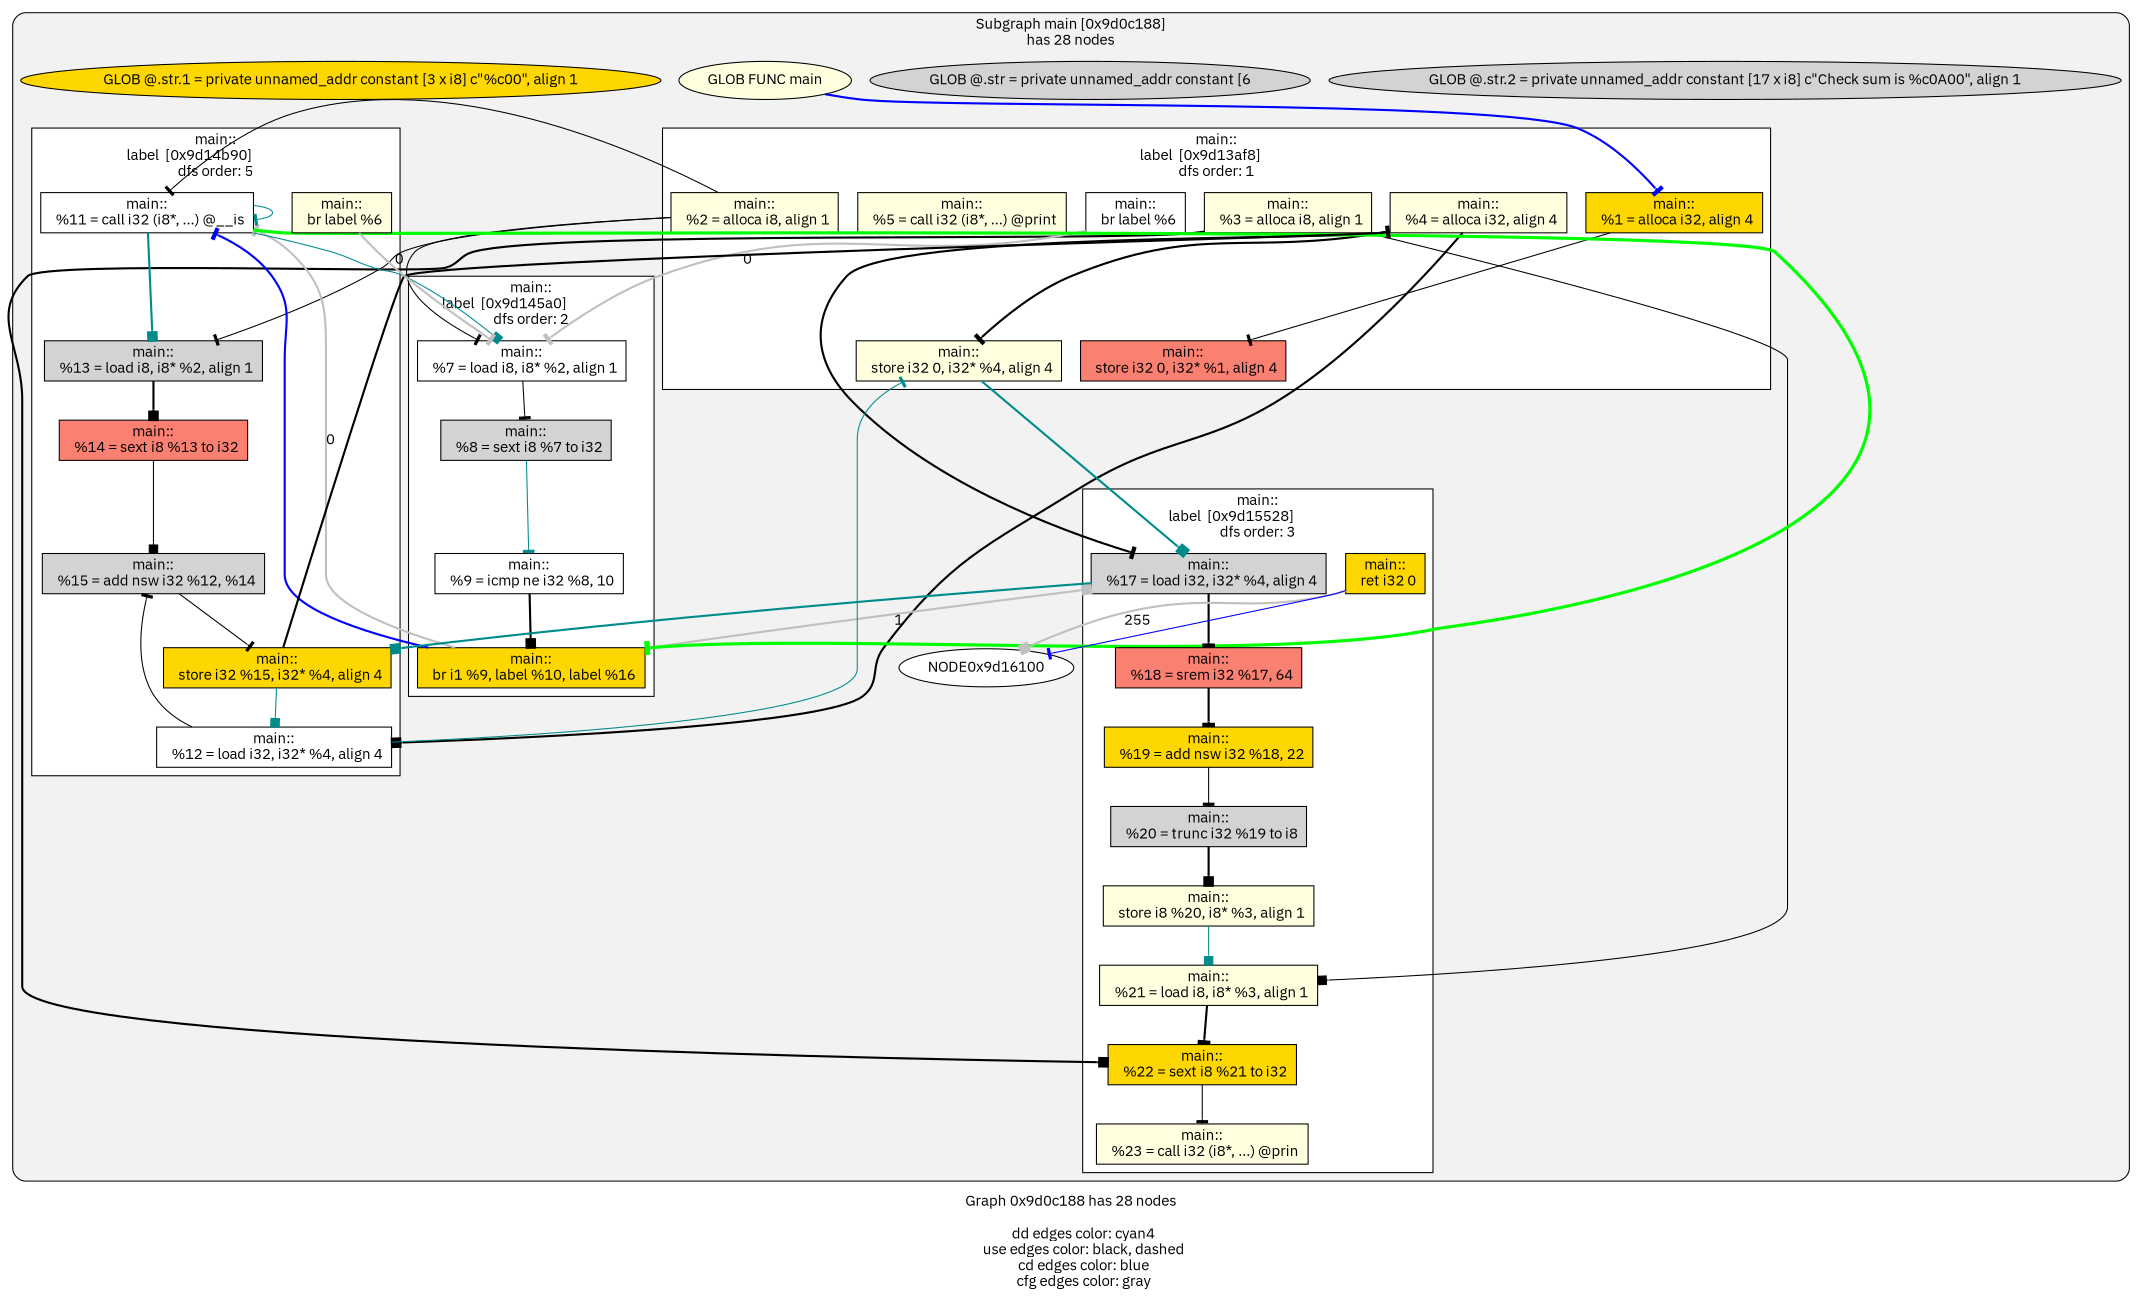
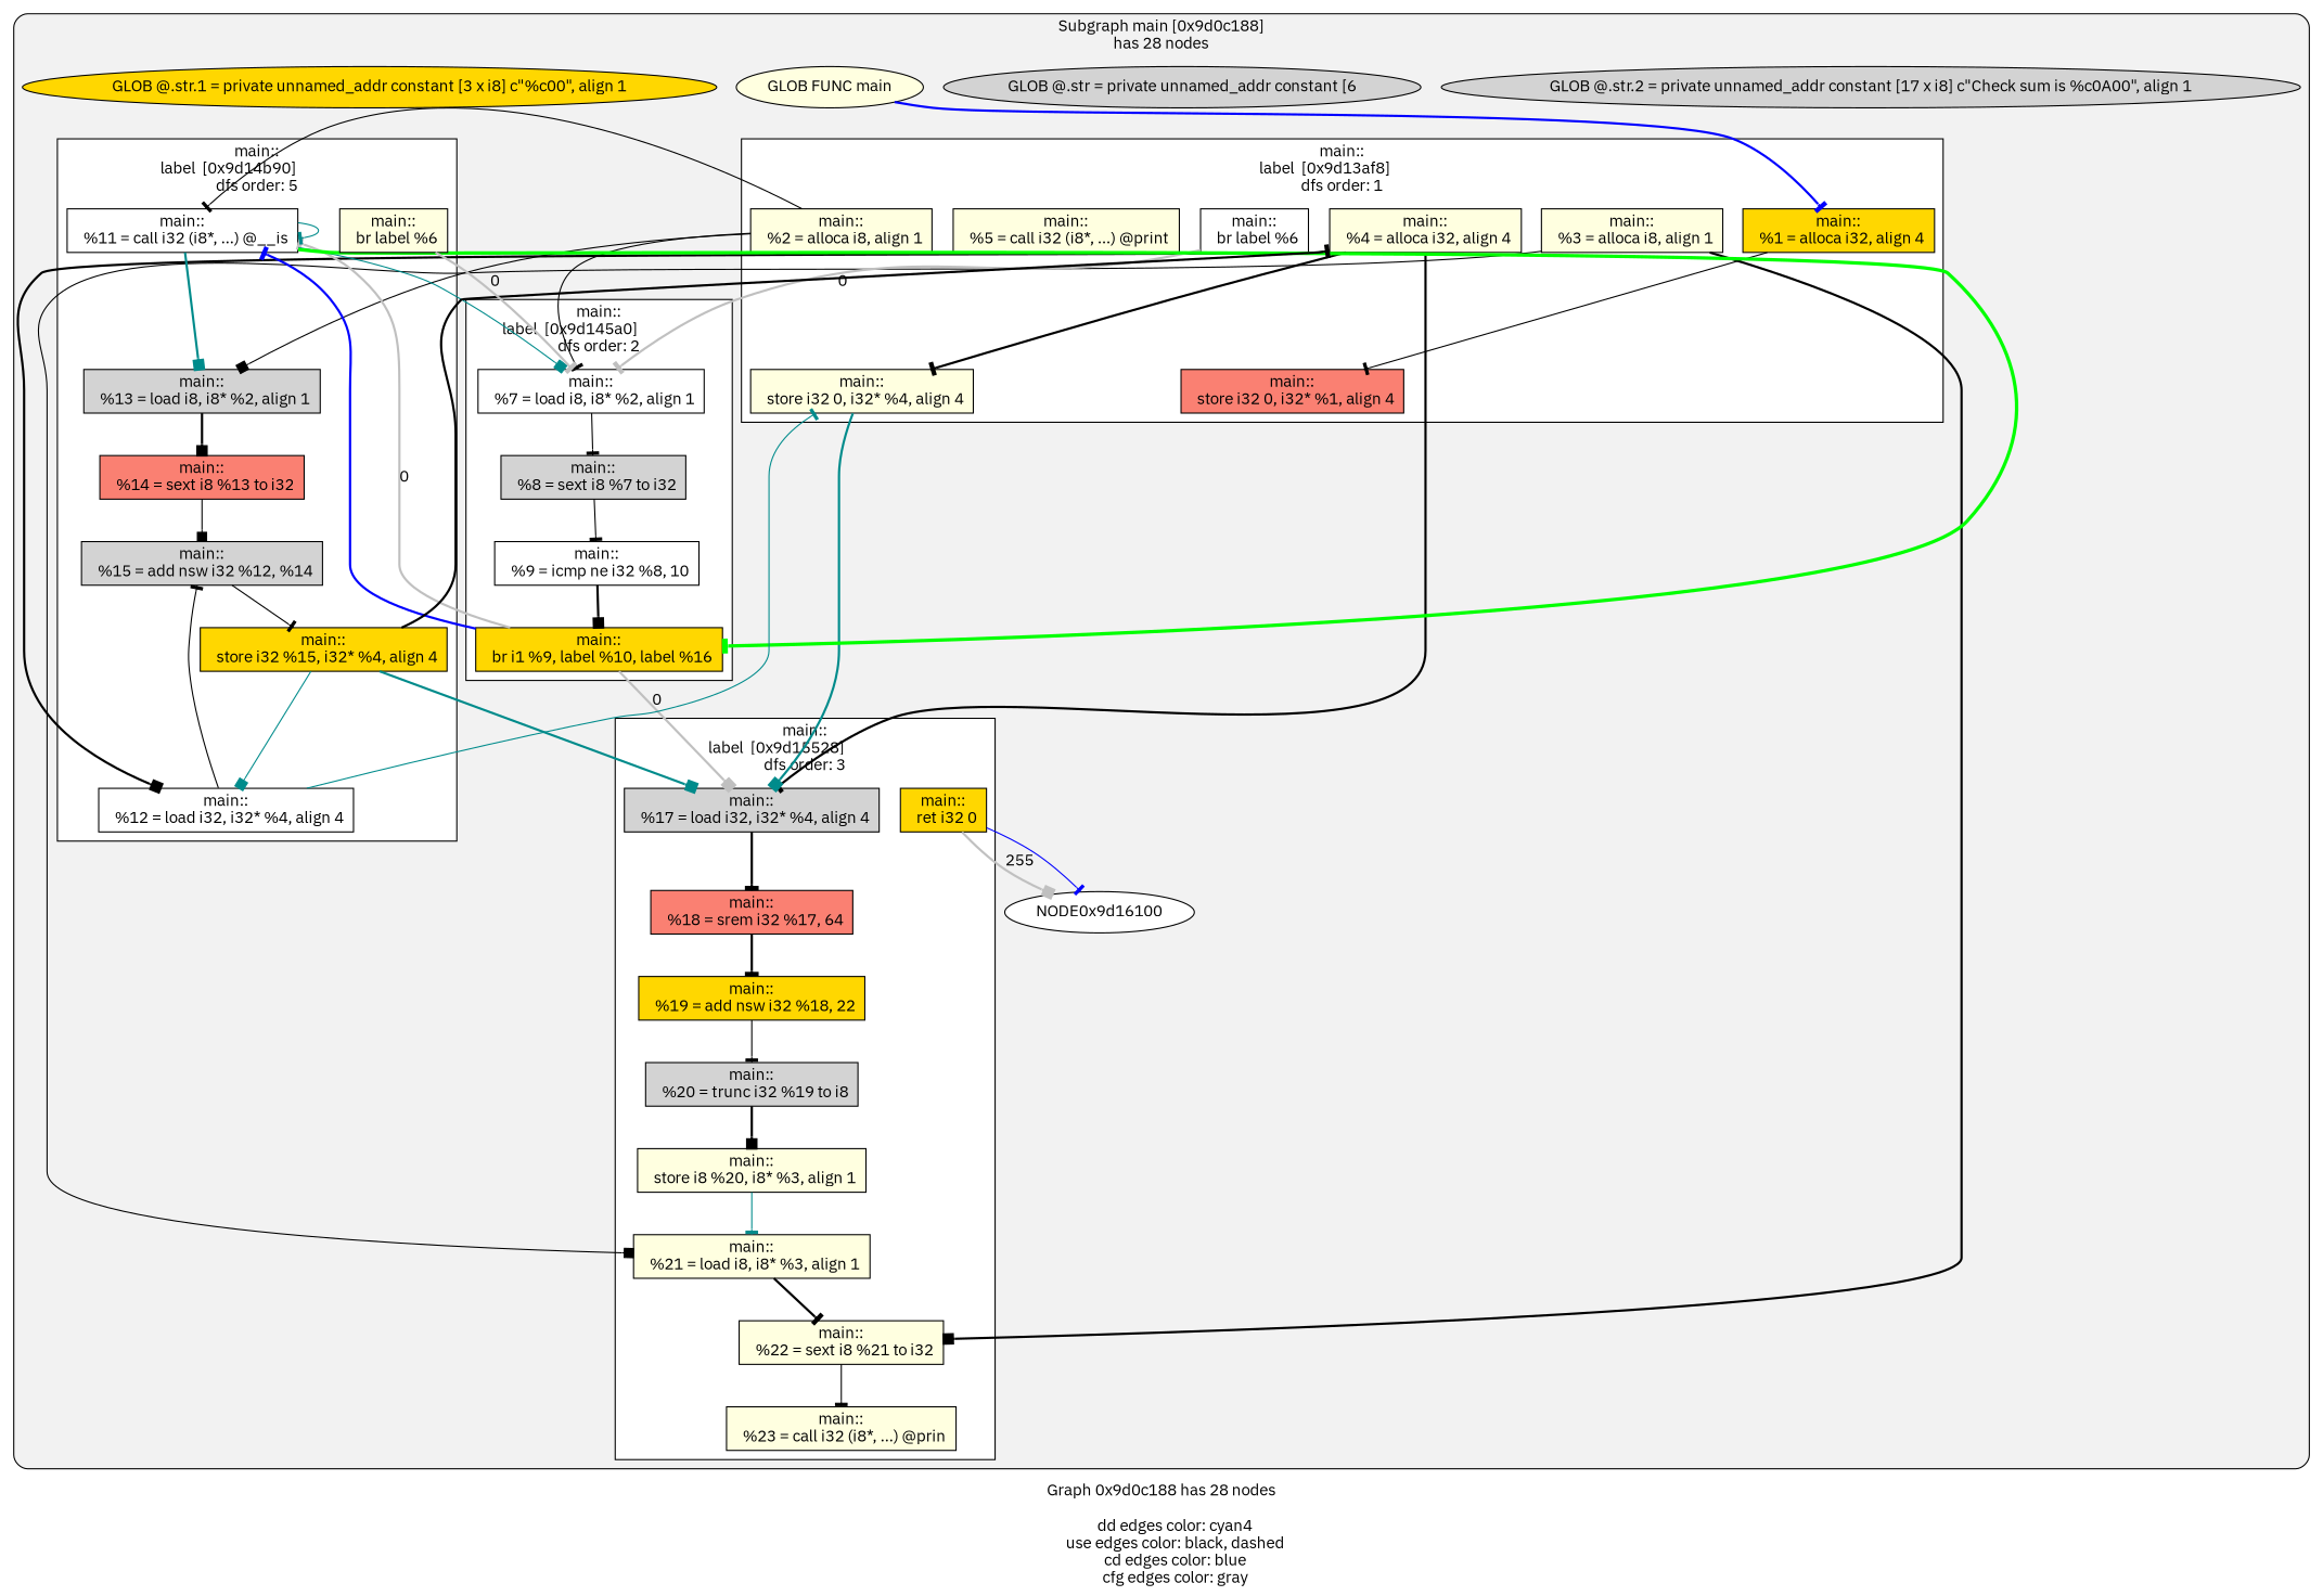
  digraph {
    compound=true
    fontname="IBM Plex Sans"
    label="Graph 0x9d0c188 has 28 nodes\n\n	dd edges color: cyan4\n	use edges color: black, dashed\n	cd edges color: blue\n	cfg edges color: gray"
    node [fillcolor=lightyellow fontname="IBM Plex Sans" shape=rect style=filled]
    edge [arrowhead=tee color=black fontname="IBM Plex Sans" rank=max style=solid]
    n1 [fillcolor=gold label="main::\n  %1 = alloca i32, align 4"]
    n2 [label="main::\n  %2 = alloca i8, align 1"]
    n3 [label="main::\n  %3 = alloca i8, align 1"]
    n4 [label="main::\n  %4 = alloca i32, align 4"]
    n5 [fillcolor=salmon label="main::\n  store i32 0, i32* %1, align 4"]
    n6 [label="main::\n  %5 = call i32 (i8*, ...) @print"]
    n7 [label="main::\n  store i32 0, i32* %4, align 4"]
    n8 [fillcolor=white label="main::\n  br label %6"]
    n9 [fillcolor=white label="main::\n  %7 = load i8, i8* %2, align 1"]
    n10 [fillcolor=lightgrey label="main::\n  %8 = sext i8 %7 to i32"]
    n11 [fillcolor=white label="main::\n  %9 = icmp ne i32 %8, 10"]
    n12 [fillcolor=gold label="main::\n  br i1 %9, label %10, label %16"]
    n13 [fillcolor=white label="main::\n  %11 = call i32 (i8*, ...) @__is"]
    n14 [fillcolor=white label="main::\n  %12 = load i32, i32* %4, align 4"]
    n15 [fillcolor=lightgrey label="main::\n  %13 = load i8, i8* %2, align 1"]
    n16 [fillcolor=salmon label="main::\n  %14 = sext i8 %13 to i32"]
    n17 [fillcolor=lightgrey label="main::\n  %15 = add nsw i32 %12, %14"]
    n18 [fillcolor=gold label="main::\n  store i32 %15, i32* %4, align 4"]
    n19 [label="main::\n  br label %6"]
    n20 [fillcolor=lightgrey label="main::\n  %17 = load i32, i32* %4, align 4"]
    n21 [fillcolor=salmon label="main::\n  %18 = srem i32 %17, 64"]
    n22 [fillcolor=gold label="main::\n  %19 = add nsw i32 %18, 22"]
    n23 [fillcolor=lightgrey label="main::\n  %20 = trunc i32 %19 to i8"]
    n24 [label="main::\n  store i8 %20, i8* %3, align 1"]
    n25 [label="main::\n  %21 = load i8, i8* %3, align 1"]
-   n26 [fillcolor=gold label="main::\n  %22 = sext i8 %21 to i32"]
+   n26 [label="main::\n  %22 = sext i8 %21 to i32"]
    n27 [label="main::\n  %23 = call i32 (i8*, ...) @prin"]
    n28 [fillcolor=gold label="main::\n  ret i32 0"]
    NODE0x9d16100 [fillcolor=white shape=""]
    n30 [fillcolor=lightgrey label="GLOB @.str.2 = private unnamed_addr constant [17 x i8] c\"Check sum is %c\0A\00\", align 1" shape=""]
    n31 [fillcolor=lightgrey label="GLOB @.str = private unnamed_addr constant [6" shape=""]
    n32 [label="GLOB FUNC main" shape=""]
    n33 [fillcolor=gold label="GLOB @.str.1 = private unnamed_addr constant [3 x i8] c\"%c\00\", align 1" shape=""]
    subgraph cluster_1 {
      fillcolor=gray95
      label="Subgraph main [0x9d0c188]\nhas 28 nodes\n"
      style="filled, rounded"
      NODE0x9d16100
      n30
      n31
      n32
      n33
      subgraph cluster_2 {
        fillcolor=white
        label="main::\nlabel  [0x9d13af8]		\ndfs order: 1"
        style=filled
        n1
        n2
        n3
        n4
        n5
        n6
        n7
        n8
      }
      subgraph cluster_3 {
        fillcolor=white
        label="main::\nlabel  [0x9d145a0]		\ndfs order: 2"
        style=filled
        n9
        n10
        n11
        n12
      }
      subgraph cluster_4 {
        fillcolor=white
        label="main::\nlabel  [0x9d14b90]		\ndfs order: 5"
        style=filled
        n13
        n14
        n15
        n16
        n17
        n18
        n19
      }
      subgraph cluster_5 {
        fillcolor=white
        label="main::\nlabel  [0x9d15528]		\ndfs order: 3"
        style=filled
        n20
        n21
        n22
        n23
        n24
        n25
        n26
        n27
        n28
      }
    }
    n1 -> n5
    n2 -> n9
    n2 -> n13
-   n2 -> n15
+   n2 -> n15 [arrowhead=box]
    n3 -> n25 [arrowhead=box]
    n3 -> n26 [arrowhead=box style=bold]
    n4 -> n7 [style=bold]
    n4 -> n14 [arrowhead=box style=bold]
    n4 -> n20 [style=bold]
    n7 -> n20 [arrowhead=box color=cyan4 style=bold]
    n8 -> n9 [color=gray label=0 penwidth=2 rank=""]
    n9 -> n10
-   n10 -> n11 [color=cyan4]
+   n10 -> n11
    n11 -> n12 [arrowhead=box style=bold]
    n12 -> n13 [color=gray label=0 penwidth=2 style=bold rank=""]
    n12 -> n13 [color=blue penwidth=2 style=bold rank=""]
-   n12 -> n20 [arrowhead=box color=gray label=1 penwidth=2 rank=""]
+   n12 -> n20 [arrowhead=box color=gray label=0 penwidth=2 rank=""]
    n13 -> n9 [arrowhead=box color=cyan4]
    n13 -> n12 [color=green constraint=false penwidth=3 rank=""]
    n13 -> n13 [color=cyan4]
    n13 -> n15 [arrowhead=box color=cyan4 style=bold]
    n14 -> n7 [color=cyan4]
    n14 -> n17
    n15 -> n16 [arrowhead=box style=bold]
    n16 -> n17 [arrowhead=box]
    n17 -> n18
    n18 -> n4 [style=bold]
    n18 -> n14 [arrowhead=box color=cyan4]
-   n20 -> n18 [arrowhead=box color=cyan4 style=bold]
+   n18 -> n20 [arrowhead=box color=cyan4 style=bold]
    n19 -> n9 [color=gray label=0 penwidth=2 style=bold rank=""]
    n20 -> n21 [style=bold]
    n21 -> n22 [style=bold]
    n22 -> n23
    n23 -> n24 [arrowhead=box style=bold]
-   n24 -> n25 [arrowhead=box color=cyan4]
+   n24 -> n25 [color=cyan4]
    n25 -> n26 [style=bold]
    n26 -> n27
    n28 -> NODE0x9d16100 [arrowhead=box color=gray label=255 penwidth=2 style=bold rank=""]
    n28 -> NODE0x9d16100 [color=blue rank=""]
    n32 -> n1 [color=blue style=bold rank=""]
  }
